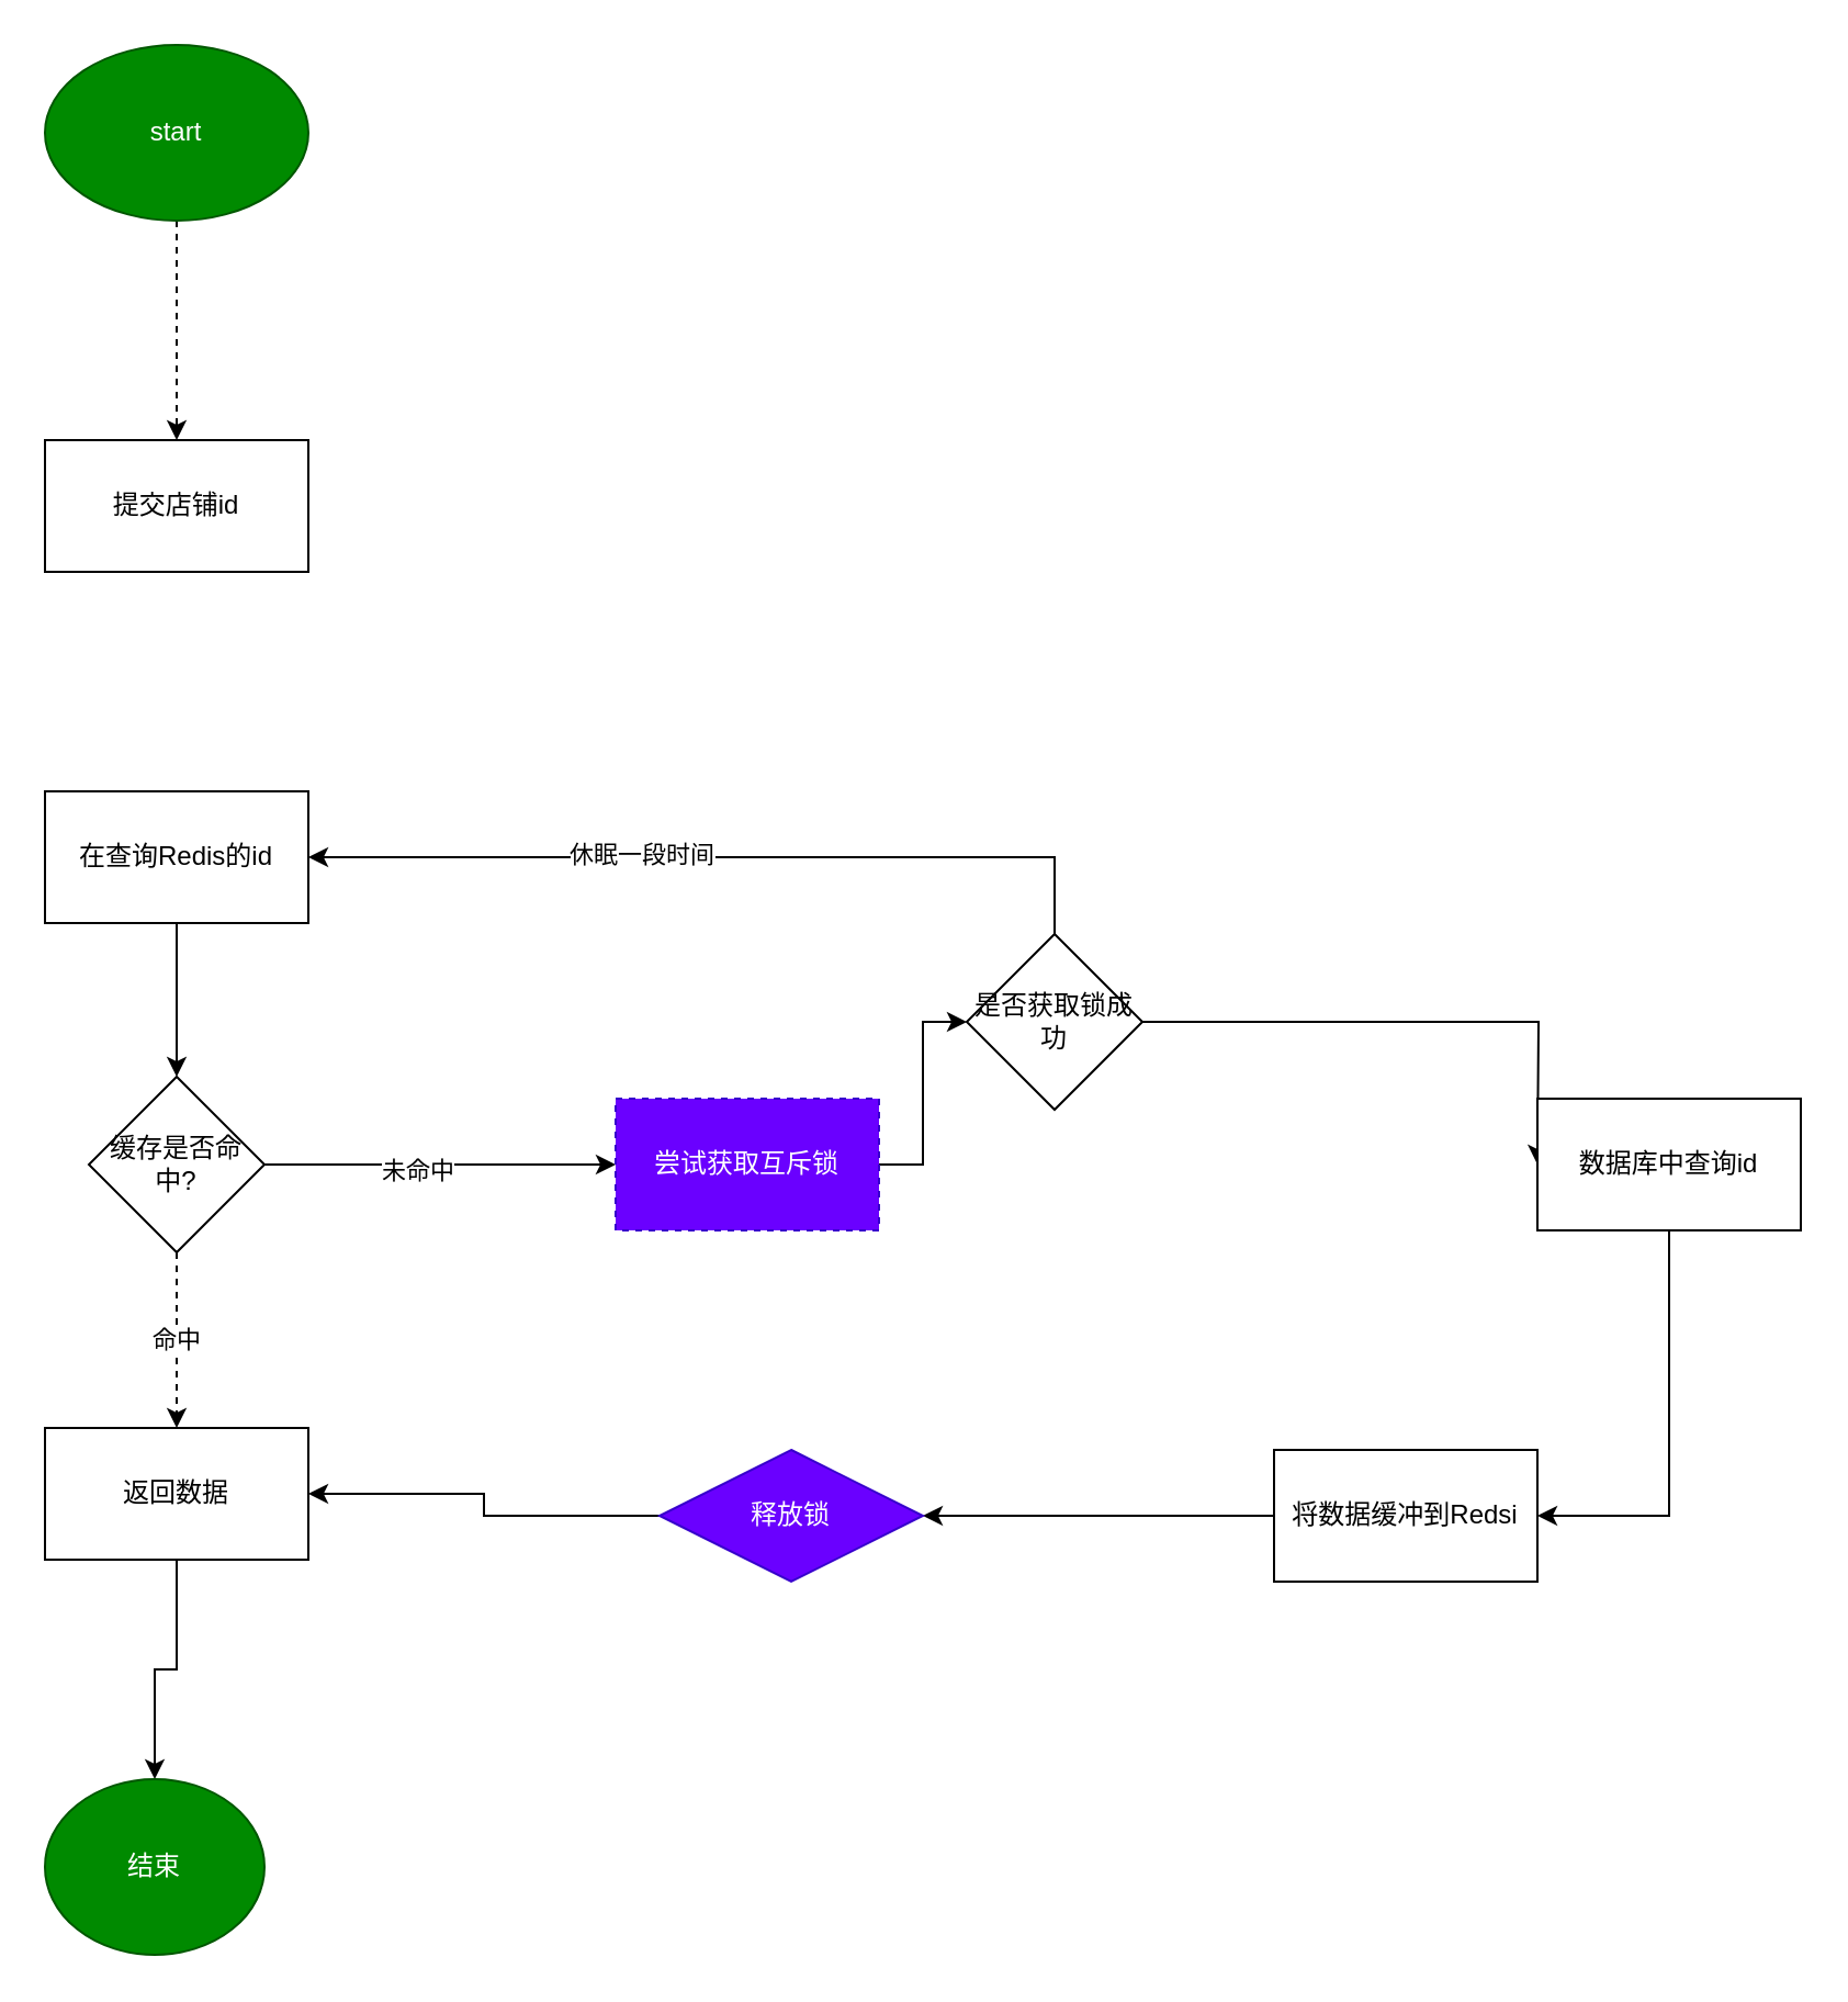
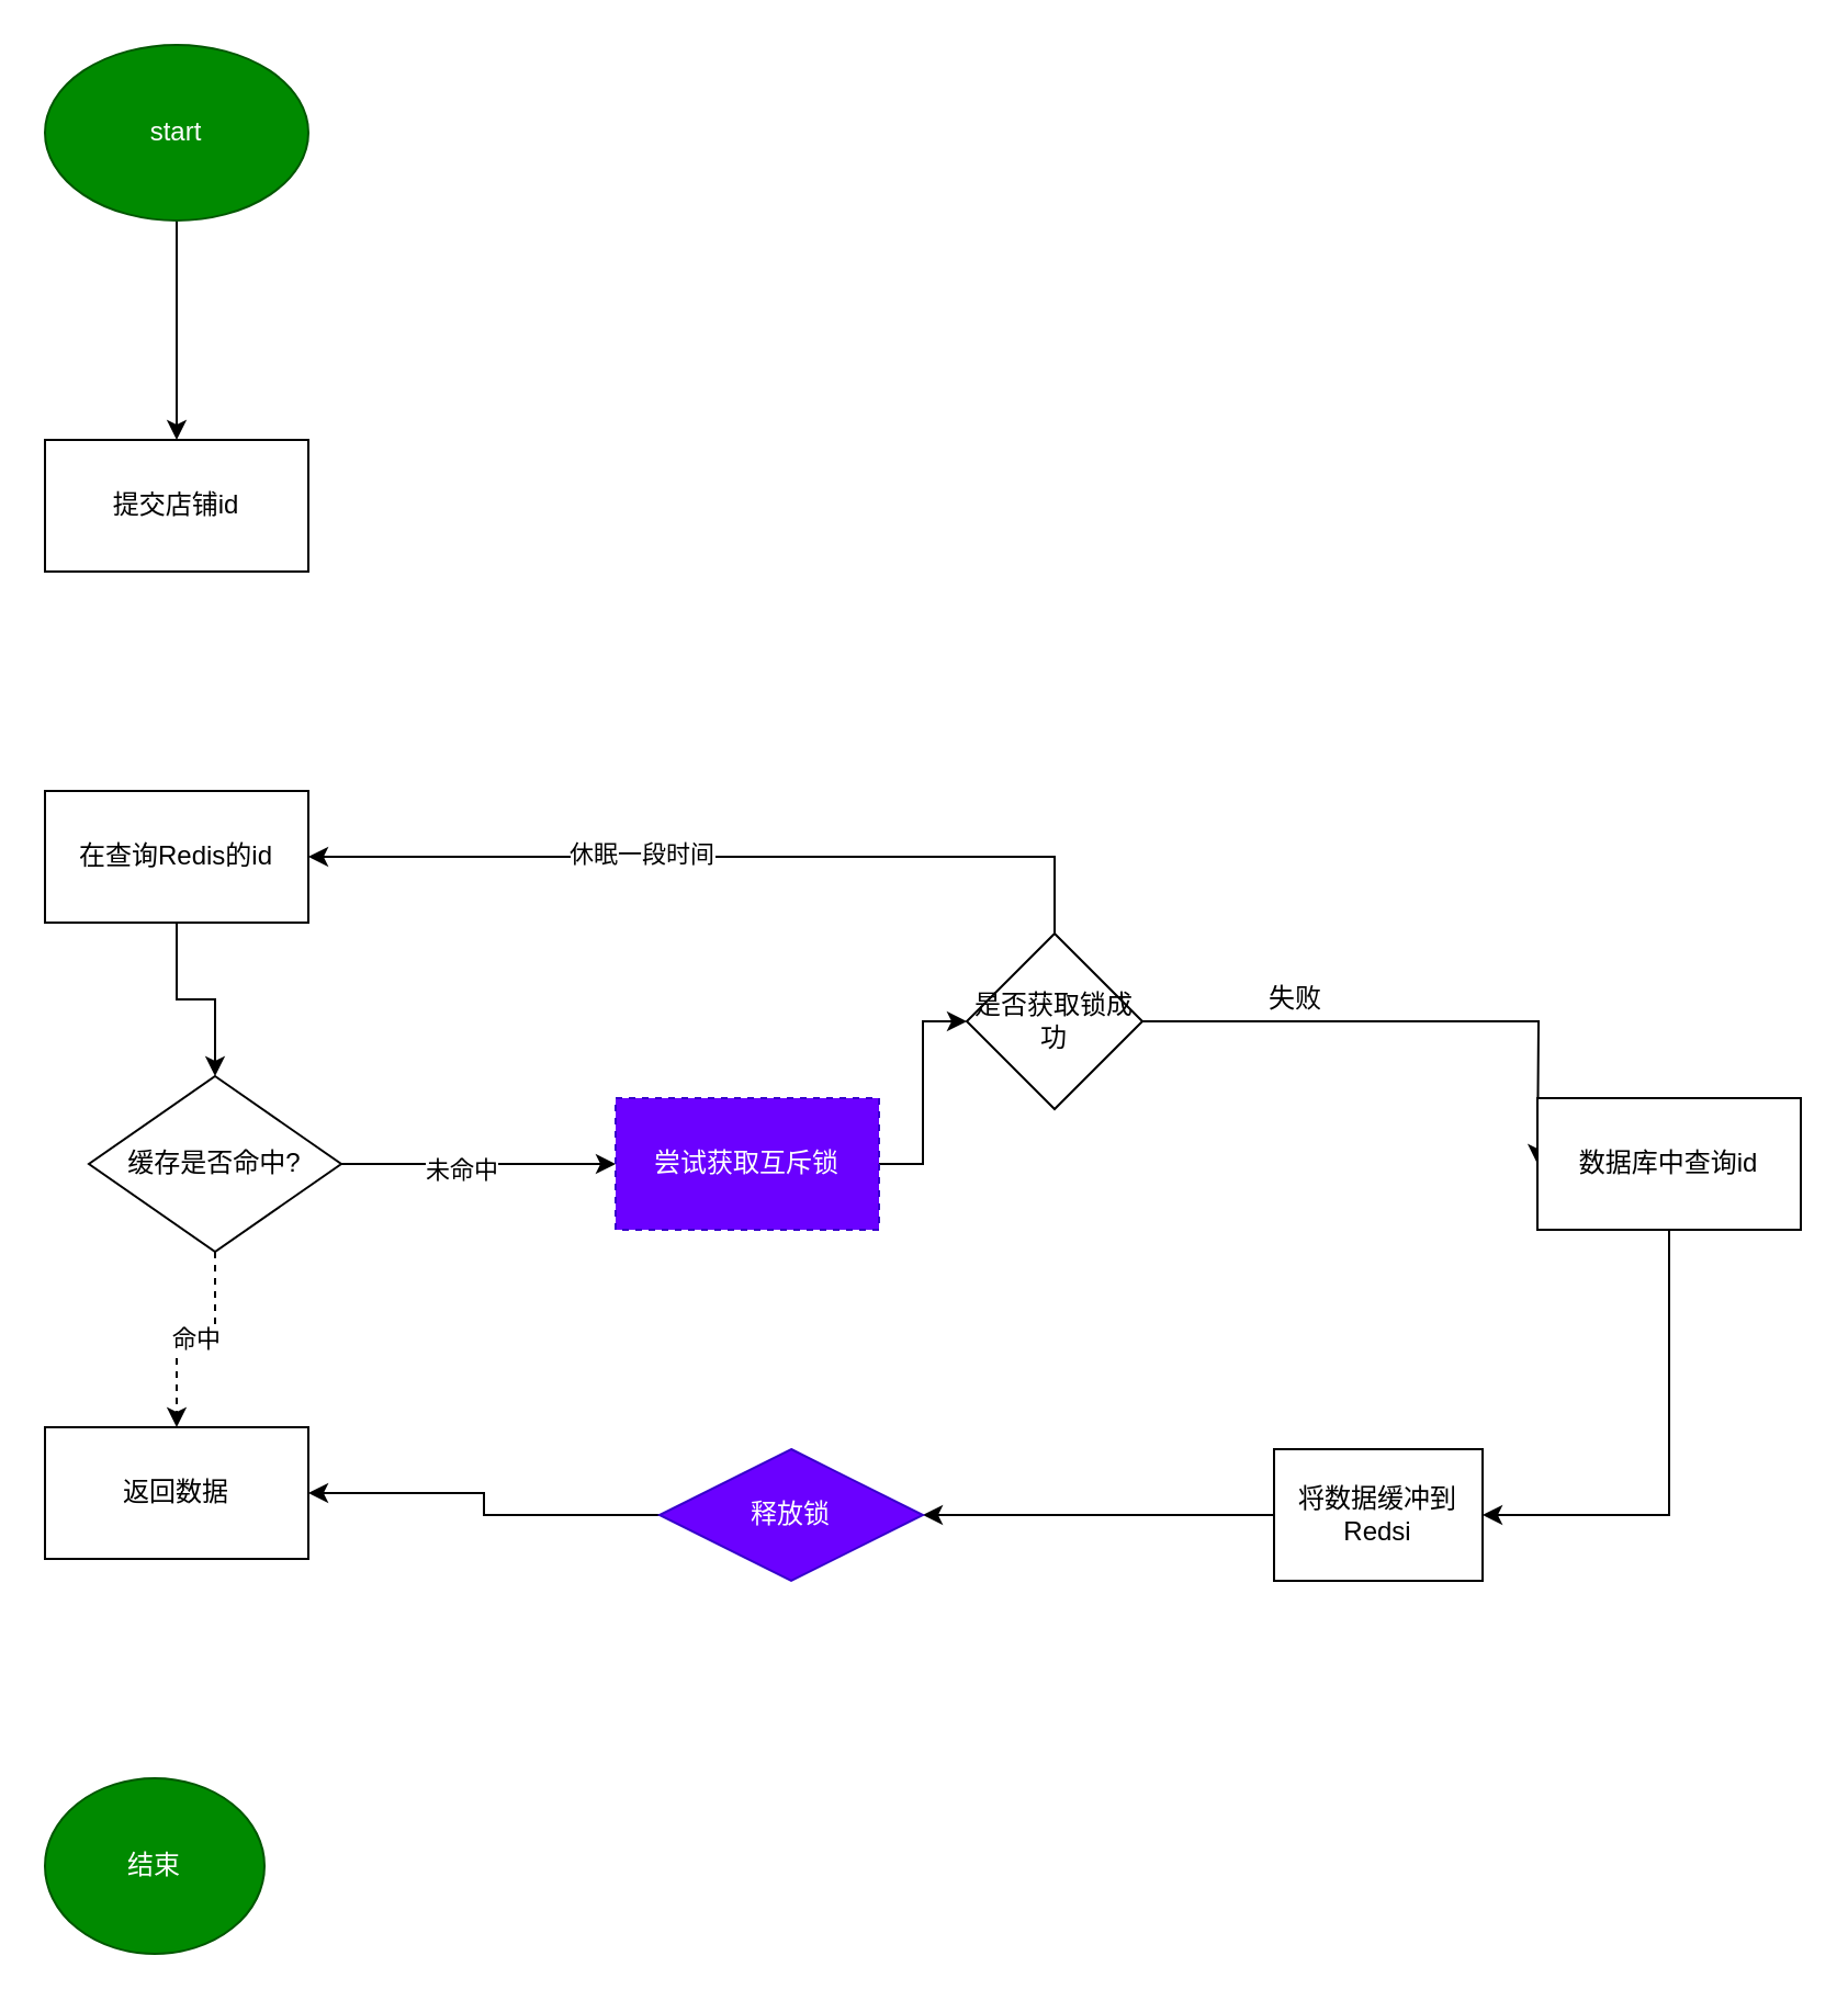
  <mxCell id="0" />
  <mxCell id="1" parent="0" />
- <mxCell id="2" style="edgeStyle=orthogonalEdgeStyle;rounded=0;orthogonalLoop=1;jettySize=auto;html=1;exitX=0.5;exitY=1;exitDx=0;exitDy=0;dashed=1;" edge="1" parent="1" source="3" target="4"><mxGeometry relative="1" as="geometry" /></mxCell>
+ <mxCell id="2" style="edgeStyle=orthogonalEdgeStyle;rounded=0;orthogonalLoop=1;jettySize=auto;html=1;exitX=0.5;exitY=1;exitDx=0;exitDy=0;" edge="1" parent="1" source="3" target="4"><mxGeometry relative="1" as="geometry" /></mxCell>
  <mxCell id="3" value="start" style="ellipse;whiteSpace=wrap;html=1;fillColor=#008a00;fontColor=#ffffff;strokeColor=#005700;" vertex="1" parent="1"><mxGeometry x="20" y="20" width="120" height="80" as="geometry" /></mxCell>
  <mxCell id="4" value="提交店铺id" style="whiteSpace=wrap;html=1;" vertex="1" parent="1"><mxGeometry x="20" y="200" width="120" height="60" as="geometry" /></mxCell>
  <mxCell id="5" value="" style="edgeStyle=orthogonalEdgeStyle;rounded=0;orthogonalLoop=1;jettySize=auto;html=1;" edge="1" parent="1" source="6" target="10"><mxGeometry relative="1" as="geometry" /></mxCell>
  <mxCell id="6" value="在查询Redis的id" style="whiteSpace=wrap;html=1;" vertex="1" parent="1"><mxGeometry x="20" y="360" width="120" height="60" as="geometry" /></mxCell>
  <mxCell id="7" value="命中" style="edgeStyle=orthogonalEdgeStyle;rounded=0;orthogonalLoop=1;jettySize=auto;html=1;exitX=0.5;exitY=1;exitDx=0;exitDy=0;dashed=1;" edge="1" parent="1" source="10" target="12"><mxGeometry relative="1" as="geometry" /></mxCell>
  <mxCell id="8" style="edgeStyle=orthogonalEdgeStyle;rounded=0;orthogonalLoop=1;jettySize=auto;html=1;exitX=1;exitY=0.5;exitDx=0;exitDy=0;" edge="1" parent="1" source="10" target="15"><mxGeometry relative="1" as="geometry" /></mxCell>
  <mxCell id="9" value="未命中" style="edgeLabel;html=1;align=center;verticalAlign=middle;resizable=0;points=[];" vertex="1" connectable="0" parent="8"><mxGeometry x="-0.142" y="-2" relative="1" as="geometry"><mxPoint as="offset" /></mxGeometry></mxCell>
- <mxCell id="10" value="缓存是否命中?" style="rhombus;whiteSpace=wrap;html=1;" vertex="1" parent="1"><mxGeometry x="40" y="490" width="80" height="80" as="geometry" /></mxCell>
- <mxCell id="11" style="edgeStyle=orthogonalEdgeStyle;rounded=0;orthogonalLoop=1;jettySize=auto;html=1;exitX=0.5;exitY=1;exitDx=0;exitDy=0;" edge="1" parent="1" source="12" target="13"><mxGeometry relative="1" as="geometry" /></mxCell>
+ <mxCell id="10" value="缓存是否命中?" style="rhombus;whiteSpace=wrap;html=1;" vertex="1" parent="1"><mxGeometry x="40" y="490" width="115" height="80" as="geometry" /></mxCell>
  <mxCell id="12" value="返回数据" style="whiteSpace=wrap;html=1;" vertex="1" parent="1"><mxGeometry x="20" y="650" width="120" height="60" as="geometry" /></mxCell>
  <mxCell id="13" value="结束" style="ellipse;whiteSpace=wrap;html=1;fillColor=#008a00;fontColor=#ffffff;strokeColor=#005700;" vertex="1" parent="1"><mxGeometry x="20" y="810" width="100" height="80" as="geometry" /></mxCell>
  <mxCell id="14" value="" style="edgeStyle=orthogonalEdgeStyle;rounded=0;orthogonalLoop=1;jettySize=auto;html=1;" edge="1" parent="1" source="15" target="19"><mxGeometry relative="1" as="geometry" /></mxCell>
  <mxCell id="15" value="尝试获取互斥锁" style="whiteSpace=wrap;html=1;fillColor=#6a00ff;fontColor=#ffffff;strokeColor=#3700CC;dashed=1;" vertex="1" parent="1"><mxGeometry x="280" y="500" width="120" height="60" as="geometry" /></mxCell>
  <mxCell id="16" style="edgeStyle=orthogonalEdgeStyle;rounded=0;orthogonalLoop=1;jettySize=auto;html=1;exitX=0.5;exitY=0;exitDx=0;exitDy=0;entryX=1;entryY=0.5;entryDx=0;entryDy=0;" edge="1" parent="1" source="19" target="6"><mxGeometry relative="1" as="geometry"><mxPoint x="540" y="438" as="sourcePoint" /></mxGeometry></mxCell>
  <mxCell id="17" value="休眠一段时间" style="edgeLabel;html=1;align=center;verticalAlign=middle;resizable=0;points=[];" vertex="1" connectable="0" parent="16"><mxGeometry x="0.193" y="-2" relative="1" as="geometry"><mxPoint as="offset" /></mxGeometry></mxCell>
  <mxCell id="18" style="edgeStyle=orthogonalEdgeStyle;rounded=0;orthogonalLoop=1;jettySize=auto;html=1;exitX=1;exitY=0.5;exitDx=0;exitDy=0;" edge="1" parent="1" source="19"><mxGeometry relative="1" as="geometry"><mxPoint x="700" y="530" as="targetPoint" /></mxGeometry></mxCell>
  <mxCell id="19" value="是否获取锁成功" style="rhombus;whiteSpace=wrap;html=1;" vertex="1" parent="1"><mxGeometry x="440" y="425" width="80" height="80" as="geometry" /></mxCell>
+ <mxCell id="20" value="失败" style="text;html=1;align=center;verticalAlign=middle;whiteSpace=wrap;rounded=0;" vertex="1" parent="1"><mxGeometry x="560" y="440" width="60" height="30" as="geometry" /></mxCell>
  <mxCell id="21" style="edgeStyle=orthogonalEdgeStyle;rounded=0;orthogonalLoop=1;jettySize=auto;html=1;exitX=0.5;exitY=1;exitDx=0;exitDy=0;entryX=1;entryY=0.5;entryDx=0;entryDy=0;" edge="1" parent="1" source="22" target="24"><mxGeometry relative="1" as="geometry" /></mxCell>
  <mxCell id="22" value="数据库中查询id" style="whiteSpace=wrap;html=1;" vertex="1" parent="1"><mxGeometry x="700" y="500" width="120" height="60" as="geometry" /></mxCell>
  <mxCell id="23" style="edgeStyle=orthogonalEdgeStyle;rounded=0;orthogonalLoop=1;jettySize=auto;html=1;exitX=0;exitY=0.5;exitDx=0;exitDy=0;" edge="1" parent="1" source="24" target="26"><mxGeometry relative="1" as="geometry" /></mxCell>
- <mxCell id="24" value="将数据缓冲到Redsi" style="whiteSpace=wrap;html=1;" vertex="1" parent="1"><mxGeometry x="580" y="660" width="120" height="60" as="geometry" /></mxCell>
+ <mxCell id="24" value="将数据缓冲到Redsi" style="whiteSpace=wrap;html=1;" vertex="1" parent="1"><mxGeometry x="580" y="660" width="95" height="60" as="geometry" /></mxCell>
  <mxCell id="25" style="edgeStyle=orthogonalEdgeStyle;rounded=0;orthogonalLoop=1;jettySize=auto;html=1;exitX=0;exitY=0.5;exitDx=0;exitDy=0;entryX=1;entryY=0.5;entryDx=0;entryDy=0;" edge="1" parent="1" source="26" target="12"><mxGeometry relative="1" as="geometry" /></mxCell>
  <mxCell id="26" value="释放锁" style="rhombus;whiteSpace=wrap;html=1;fillColor=#6a00ff;fontColor=#ffffff;strokeColor=#3700CC;" vertex="1" parent="1"><mxGeometry x="300" y="660" width="120" height="60" as="geometry" /></mxCell>
